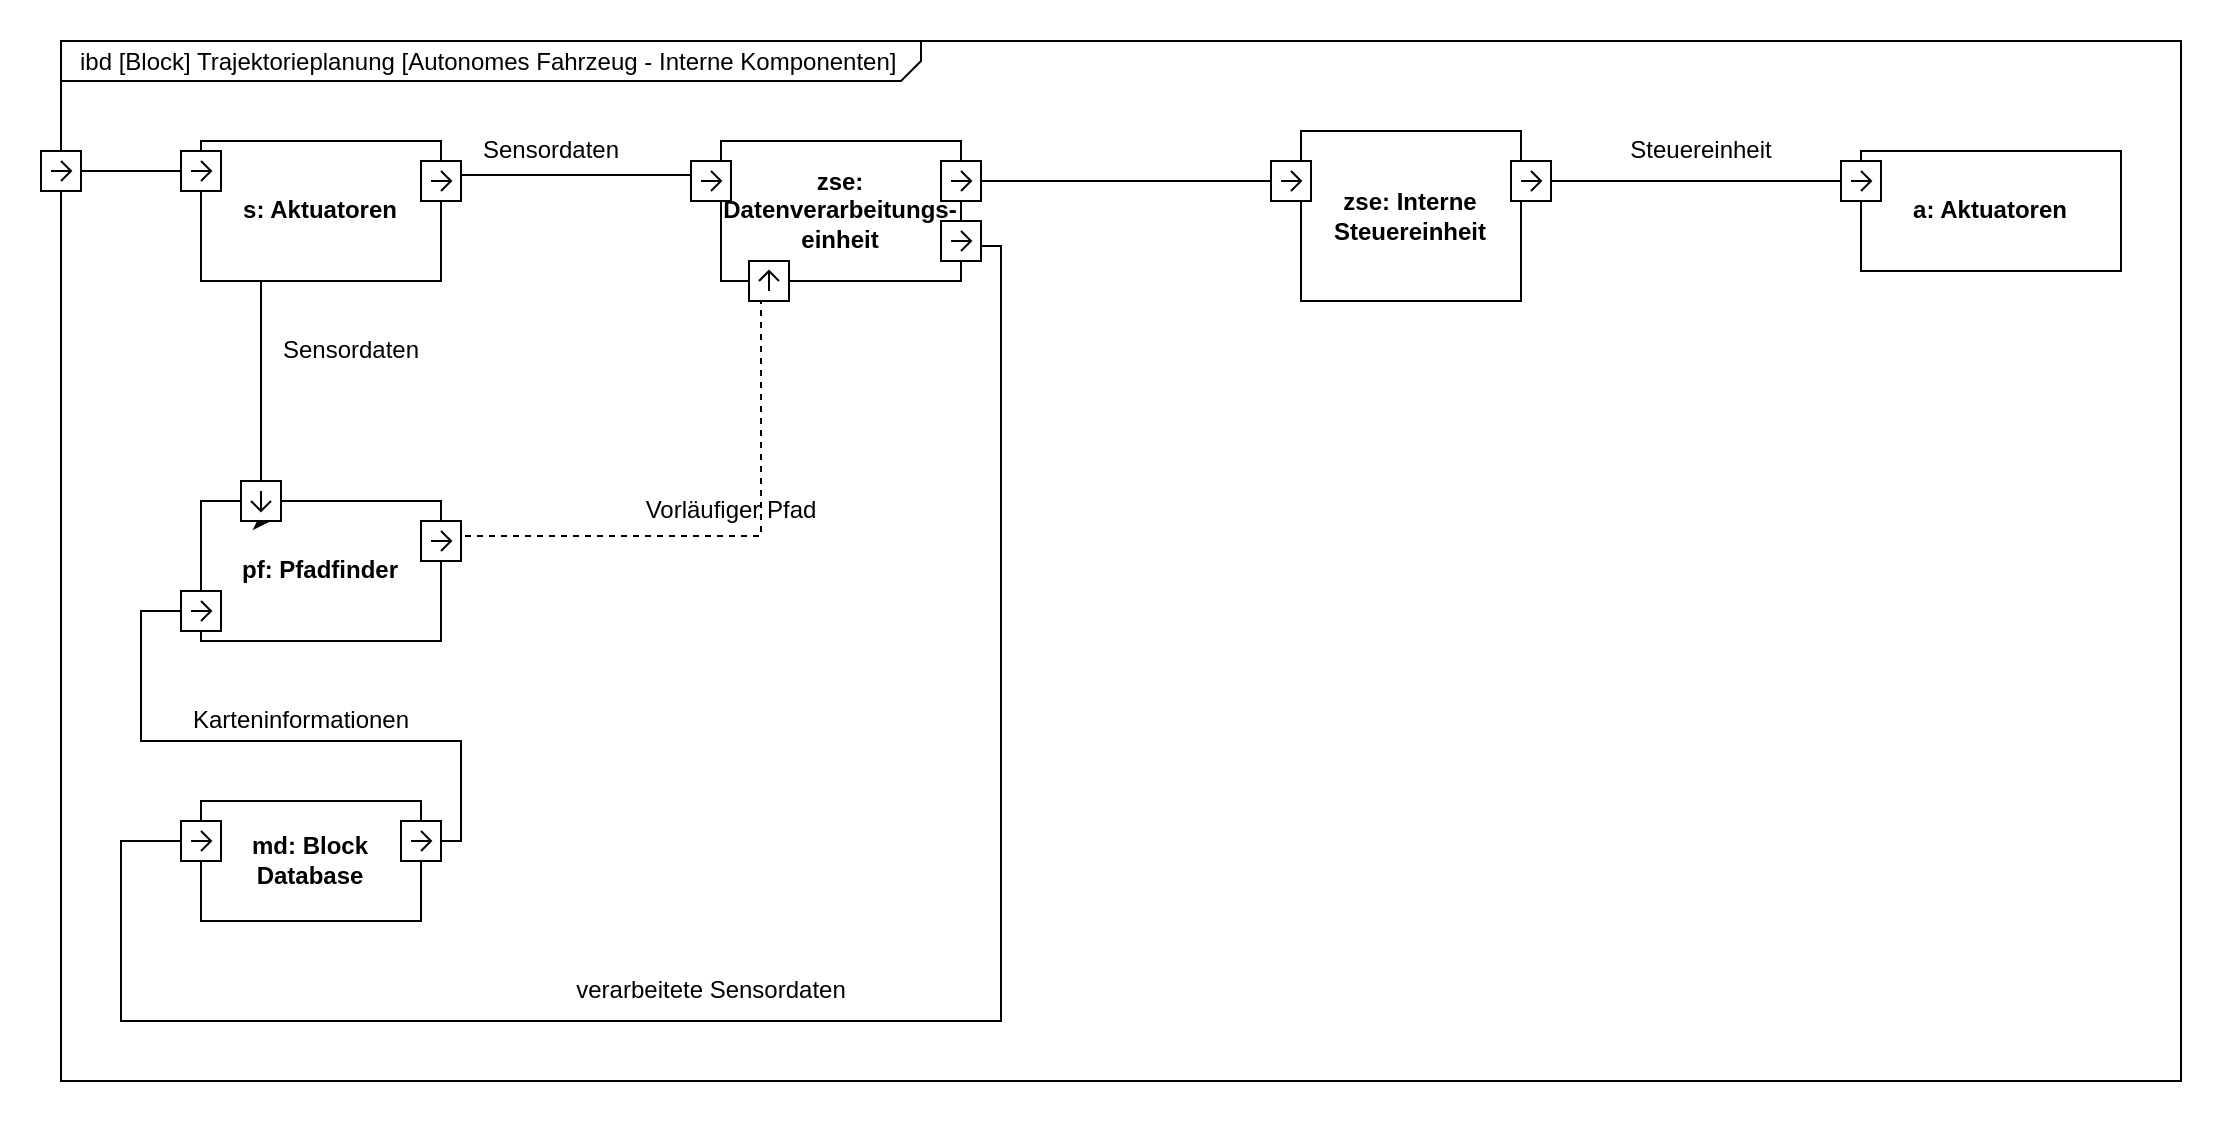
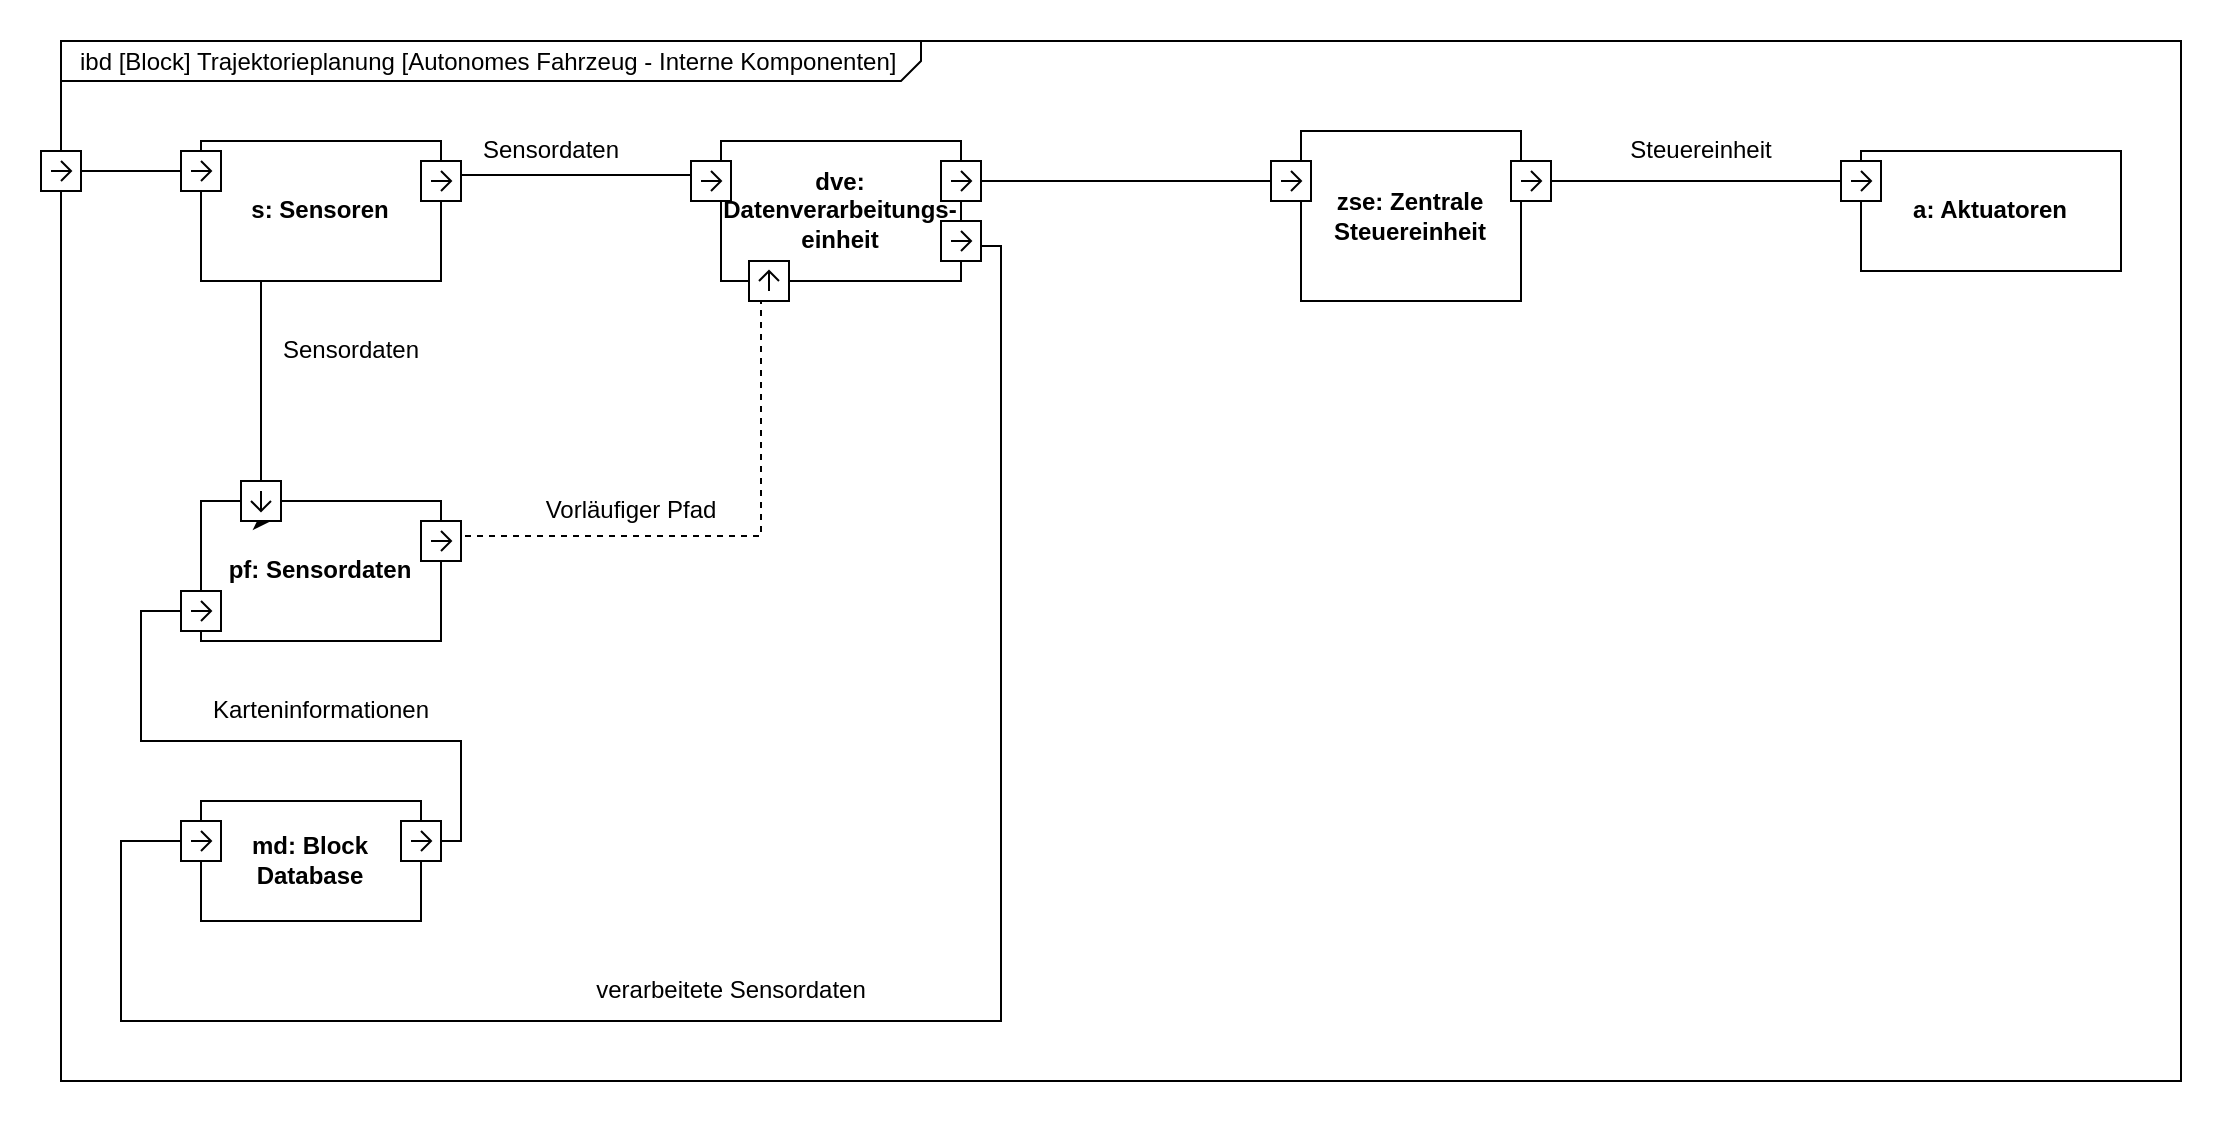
  <mxCell id="0" />
  <mxCell id="1" parent="0" />
  <mxCell id="2" value="&lt;p style=&quot;margin:0px;margin-top:4px;margin-left:10px;text-align:left;&quot;&gt;ibd [Block] Trajektorieplanung [Autonomes Fahrzeug - Interne Komponenten]&lt;/p&gt;" style="html=1;shape=mxgraph.sysml.package;labelX=430.6;align=left;spacingLeft=10;overflow=fill;recursiveResize=0;" parent="1" vertex="1"><mxGeometry x="30" y="20" width="1060" height="520" as="geometry" /></mxCell>
  <mxCell id="3" style="edgeStyle=orthogonalEdgeStyle;rounded=0;orthogonalLoop=1;jettySize=auto;html=1;exitX=1;exitY=0.25;exitDx=0;exitDy=0;entryX=0;entryY=0.25;entryDx=0;entryDy=0;" parent="1" source="20" target="6" edge="1"><mxGeometry relative="1" as="geometry"><Array as="points"><mxPoint x="485" y="90" /><mxPoint x="650" y="90" /></Array></mxGeometry></mxCell>
- <mxCell id="4" value="zse:&lt;br&gt;Datenverarbeitungs-einheit" style="strokeColor=inherit;fillColor=inherit;gradientColor=inherit;shape=rect;html=1;fontStyle=1;whiteSpace=wrap;align=center;" parent="1" vertex="1"><mxGeometry x="360" y="70" width="120" height="70" as="geometry" /></mxCell>
+ <mxCell id="4" value="dve:&lt;br&gt;Datenverarbeitungs-einheit" style="strokeColor=inherit;fillColor=inherit;gradientColor=inherit;shape=rect;html=1;fontStyle=1;whiteSpace=wrap;align=center;" parent="1" vertex="1"><mxGeometry x="360" y="70" width="120" height="70" as="geometry" /></mxCell>
  <mxCell id="5" style="edgeStyle=orthogonalEdgeStyle;rounded=0;orthogonalLoop=1;jettySize=auto;html=1;exitX=1;exitY=0.25;exitDx=0;exitDy=0;entryX=0;entryY=0.25;entryDx=0;entryDy=0;" parent="1" source="18" target="10" edge="1"><mxGeometry relative="1" as="geometry"><Array as="points"><mxPoint x="715" y="90" /><mxPoint x="810" y="90" /><mxPoint x="810" y="85" /></Array></mxGeometry></mxCell>
- <mxCell id="6" value="zse: Interne Steuereinheit" style="strokeColor=inherit;fillColor=inherit;gradientColor=inherit;shape=rect;html=1;fontStyle=1;whiteSpace=wrap;align=center;" parent="1" vertex="1"><mxGeometry x="650" y="65" width="110" height="85" as="geometry" /></mxCell>
+ <mxCell id="6" value="zse: Zentrale Steuereinheit" style="strokeColor=inherit;fillColor=inherit;gradientColor=inherit;shape=rect;html=1;fontStyle=1;whiteSpace=wrap;align=center;" parent="1" vertex="1"><mxGeometry x="650" y="65" width="110" height="85" as="geometry" /></mxCell>
  <mxCell id="7" style="edgeStyle=orthogonalEdgeStyle;rounded=0;orthogonalLoop=1;jettySize=auto;html=1;exitX=0.5;exitY=0;exitDx=0;exitDy=0;exitPerimeter=0;entryX=0;entryY=0.25;entryDx=0;entryDy=0;" parent="1" source="8" target="14" edge="1"><mxGeometry relative="1" as="geometry"><Array as="points"><mxPoint x="100" y="85" /></Array></mxGeometry></mxCell>
  <mxCell id="8" value="" style="html=1;shape=mxgraph.sysml.port;sysMLPortType=flowN;rotation=90;" parent="1" vertex="1"><mxGeometry x="20" y="75" width="20" height="20" as="geometry" /></mxCell>
  <mxCell id="9" value="md: Block Database" style="strokeColor=inherit;fillColor=inherit;gradientColor=inherit;shape=rect;html=1;fontStyle=1;whiteSpace=wrap;align=center;" parent="1" vertex="1"><mxGeometry x="100" y="400" width="110" height="60" as="geometry" /></mxCell>
  <mxCell id="10" value="a: Aktuatoren" style="strokeColor=inherit;fillColor=inherit;gradientColor=inherit;shape=rect;html=1;fontStyle=1;whiteSpace=wrap;align=center;" parent="1" vertex="1"><mxGeometry x="930" y="75" width="130" height="60" as="geometry" /></mxCell>
- <mxCell id="11" value="pf: Pfadfinder" style="strokeColor=inherit;fillColor=inherit;gradientColor=inherit;shape=rect;html=1;fontStyle=1;whiteSpace=wrap;align=center;" parent="1" vertex="1"><mxGeometry x="100" y="250" width="120" height="70" as="geometry" /></mxCell>
+ <mxCell id="11" value="pf: Sensordaten" style="strokeColor=inherit;fillColor=inherit;gradientColor=inherit;shape=rect;html=1;fontStyle=1;whiteSpace=wrap;align=center;" parent="1" vertex="1"><mxGeometry x="100" y="250" width="120" height="70" as="geometry" /></mxCell>
  <mxCell id="12" style="edgeStyle=orthogonalEdgeStyle;rounded=0;orthogonalLoop=1;jettySize=auto;html=1;exitX=0.25;exitY=1;exitDx=0;exitDy=0;entryX=0.25;entryY=0;entryDx=0;entryDy=0;" parent="1" source="37" target="11" edge="1"><mxGeometry relative="1" as="geometry" /></mxCell>
  <mxCell id="13" style="edgeStyle=orthogonalEdgeStyle;rounded=0;orthogonalLoop=1;jettySize=auto;html=1;exitX=1;exitY=0.25;exitDx=0;exitDy=0;entryX=0;entryY=0.25;entryDx=0;entryDy=0;" parent="1" source="22" target="4" edge="1"><mxGeometry relative="1" as="geometry" /></mxCell>
- <mxCell id="14" value="s: Aktuatoren" style="strokeColor=inherit;fillColor=inherit;gradientColor=inherit;shape=rect;html=1;fontStyle=1;whiteSpace=wrap;align=center;" parent="1" vertex="1"><mxGeometry x="100" y="70" width="120" height="70" as="geometry" /></mxCell>
+ <mxCell id="14" value="s: Sensoren" style="strokeColor=inherit;fillColor=inherit;gradientColor=inherit;shape=rect;html=1;fontStyle=1;whiteSpace=wrap;align=center;" parent="1" vertex="1"><mxGeometry x="100" y="70" width="120" height="70" as="geometry" /></mxCell>
  <mxCell id="15" value="" style="html=1;shape=mxgraph.sysml.port;sysMLPortType=flowN;rotation=90;" parent="1" vertex="1"><mxGeometry x="200" y="410" width="20" height="20" as="geometry" /></mxCell>
  <mxCell id="16" value="" style="html=1;shape=mxgraph.sysml.port;sysMLPortType=flowN;rotation=90;" parent="1" vertex="1"><mxGeometry x="920" y="80" width="20" height="20" as="geometry" /></mxCell>
  <mxCell id="17" value="" style="edgeStyle=orthogonalEdgeStyle;rounded=0;orthogonalLoop=1;jettySize=auto;html=1;exitX=1;exitY=0.25;exitDx=0;exitDy=0;entryX=0;entryY=0.25;entryDx=0;entryDy=0;" parent="1" source="6" target="18" edge="1"><mxGeometry relative="1" as="geometry"><mxPoint x="710" y="86" as="sourcePoint" /><mxPoint x="900" y="85" as="targetPoint" /></mxGeometry></mxCell>
  <mxCell id="18" value="" style="html=1;shape=mxgraph.sysml.port;sysMLPortType=flowN;rotation=90;" parent="1" vertex="1"><mxGeometry x="755" y="80" width="20" height="20" as="geometry" /></mxCell>
  <mxCell id="19" value="" style="edgeStyle=orthogonalEdgeStyle;rounded=0;orthogonalLoop=1;jettySize=auto;html=1;exitX=1;exitY=0.25;exitDx=0;exitDy=0;entryX=0;entryY=0.25;entryDx=0;entryDy=0;" parent="1" source="4" target="20" edge="1"><mxGeometry relative="1" as="geometry"><mxPoint x="480" y="88" as="sourcePoint" /><mxPoint x="600" y="86" as="targetPoint" /></mxGeometry></mxCell>
  <mxCell id="20" value="" style="html=1;shape=mxgraph.sysml.port;sysMLPortType=flowN;rotation=90;" parent="1" vertex="1"><mxGeometry x="470" y="80" width="20" height="20" as="geometry" /></mxCell>
  <mxCell id="21" value="" style="edgeStyle=orthogonalEdgeStyle;rounded=0;orthogonalLoop=1;jettySize=auto;html=1;exitX=1;exitY=0.25;exitDx=0;exitDy=0;entryX=0;entryY=0.25;entryDx=0;entryDy=0;" parent="1" source="24" target="22" edge="1"><mxGeometry relative="1" as="geometry"><mxPoint x="220" y="88" as="sourcePoint" /><mxPoint x="360" y="88" as="targetPoint" /><Array as="points"><mxPoint x="225" y="87" /><mxPoint x="360" y="87" /></Array></mxGeometry></mxCell>
  <mxCell id="22" value="" style="html=1;shape=mxgraph.sysml.port;sysMLPortType=flowN;rotation=90;" parent="1" vertex="1"><mxGeometry x="345" y="80" width="20" height="20" as="geometry" /></mxCell>
  <mxCell id="23" value="" style="edgeStyle=orthogonalEdgeStyle;rounded=0;orthogonalLoop=1;jettySize=auto;html=1;exitX=1;exitY=0.25;exitDx=0;exitDy=0;entryX=0;entryY=0.25;entryDx=0;entryDy=0;" parent="1" source="14" target="24" edge="1"><mxGeometry relative="1" as="geometry"><mxPoint x="220" y="88" as="sourcePoint" /><mxPoint x="360" y="80" as="targetPoint" /><Array as="points" /></mxGeometry></mxCell>
  <mxCell id="24" value="" style="html=1;shape=mxgraph.sysml.port;sysMLPortType=flowN;rotation=90;" parent="1" vertex="1"><mxGeometry x="210" y="80" width="20" height="20" as="geometry" /></mxCell>
  <mxCell id="25" value="" style="edgeStyle=orthogonalEdgeStyle;rounded=0;orthogonalLoop=1;jettySize=auto;html=1;exitX=1;exitY=0.75;exitDx=0;exitDy=0;entryX=0;entryY=0.75;entryDx=0;entryDy=0;" parent="1" source="4" target="26" edge="1"><mxGeometry relative="1" as="geometry"><mxPoint x="480" y="123" as="sourcePoint" /><mxPoint x="300" y="375" as="targetPoint" /><Array as="points"><mxPoint x="500" y="123" /><mxPoint x="500" y="510" /><mxPoint x="60" y="510" /><mxPoint x="60" y="420" /><mxPoint x="95" y="420" /></Array></mxGeometry></mxCell>
  <mxCell id="26" value="" style="html=1;shape=mxgraph.sysml.port;sysMLPortType=flowN;rotation=90;" parent="1" vertex="1"><mxGeometry x="90" y="410" width="20" height="20" as="geometry" /></mxCell>
  <mxCell id="27" value="" style="edgeStyle=orthogonalEdgeStyle;rounded=0;orthogonalLoop=1;jettySize=auto;html=1;entryX=0;entryY=0.75;entryDx=0;entryDy=0;" parent="1" source="15" target="28" edge="1"><mxGeometry relative="1" as="geometry"><mxPoint x="220" y="390" as="sourcePoint" /><mxPoint x="100" y="303" as="targetPoint" /><Array as="points"><mxPoint x="230" y="420" /><mxPoint x="230" y="370" /><mxPoint x="70" y="370" /><mxPoint x="70" y="305" /><mxPoint x="95" y="305" /></Array></mxGeometry></mxCell>
  <mxCell id="28" value="" style="html=1;shape=mxgraph.sysml.port;sysMLPortType=flowN;rotation=90;" parent="1" vertex="1"><mxGeometry x="90" y="295" width="20" height="20" as="geometry" /></mxCell>
  <mxCell id="29" value="Sensordaten" style="text;html=1;align=center;verticalAlign=middle;resizable=0;points=[];autosize=1;strokeColor=none;fillColor=none;" parent="1" vertex="1"><mxGeometry x="230" y="60" width="90" height="30" as="geometry" /></mxCell>
  <mxCell id="30" value="Sensordaten" style="text;html=1;align=center;verticalAlign=middle;resizable=0;points=[];autosize=1;strokeColor=none;fillColor=none;" parent="1" vertex="1"><mxGeometry x="130" y="160" width="90" height="30" as="geometry" /></mxCell>
- <mxCell id="31" value="verarbeitete Sensordaten" style="text;html=1;align=center;verticalAlign=middle;resizable=0;points=[];autosize=1;strokeColor=none;fillColor=none;" parent="1" vertex="1"><mxGeometry x="275" y="480" width="160" height="30" as="geometry" /></mxCell>
- <mxCell id="32" value="Vorläufiger Pfad" style="text;html=1;align=center;verticalAlign=middle;resizable=0;points=[];autosize=1;strokeColor=none;fillColor=none;" parent="1" vertex="1"><mxGeometry x="310" y="240" width="110" height="30" as="geometry" /></mxCell>
- <mxCell id="33" value="Karteninformationen" style="text;html=1;align=center;verticalAlign=middle;resizable=0;points=[];autosize=1;strokeColor=none;fillColor=none;" parent="1" vertex="1"><mxGeometry x="85" y="345" width="130" height="30" as="geometry" /></mxCell>
+ <mxCell id="31" value="verarbeitete Sensordaten" style="text;html=1;align=center;verticalAlign=middle;resizable=0;points=[];autosize=1;strokeColor=none;fillColor=none;" parent="1" vertex="1"><mxGeometry x="285" y="480" width="160" height="30" as="geometry" /></mxCell>
+ <mxCell id="32" value="Vorläufiger Pfad" style="text;html=1;align=center;verticalAlign=middle;resizable=0;points=[];autosize=1;strokeColor=none;fillColor=none;" parent="1" vertex="1"><mxGeometry x="260" y="240" width="110" height="30" as="geometry" /></mxCell>
+ <mxCell id="33" value="Karteninformationen" style="text;html=1;align=center;verticalAlign=middle;resizable=0;points=[];autosize=1;strokeColor=none;fillColor=none;" parent="1" vertex="1"><mxGeometry x="95" y="340" width="130" height="30" as="geometry" /></mxCell>
  <mxCell id="34" value="Steuereinheit" style="text;html=1;align=center;verticalAlign=middle;resizable=0;points=[];autosize=1;strokeColor=none;fillColor=none;" parent="1" vertex="1"><mxGeometry x="800" y="60" width="100" height="30" as="geometry" /></mxCell>
  <mxCell id="35" value="" style="edgeStyle=orthogonalEdgeStyle;rounded=0;orthogonalLoop=1;jettySize=auto;html=1;exitX=1;exitY=0.25;exitDx=0;exitDy=0;entryX=0.25;entryY=1;entryDx=0;entryDy=0;dashed=1;" parent="1" source="11" target="4" edge="1"><mxGeometry relative="1" as="geometry"><mxPoint x="220" y="268" as="sourcePoint" /><mxPoint x="390" y="150" as="targetPoint" /><Array as="points"><mxPoint x="380" y="267" /><mxPoint x="380" y="140" /></Array></mxGeometry></mxCell>
  <mxCell id="36" value="" style="edgeStyle=orthogonalEdgeStyle;rounded=0;orthogonalLoop=1;jettySize=auto;html=1;exitX=0.25;exitY=1;exitDx=0;exitDy=0;entryX=0.25;entryY=0;entryDx=0;entryDy=0;" parent="1" source="14" target="37" edge="1"><mxGeometry relative="1" as="geometry"><mxPoint x="130" y="140" as="sourcePoint" /><mxPoint x="130" y="250" as="targetPoint" /><Array as="points"><mxPoint x="130" y="260" /></Array></mxGeometry></mxCell>
  <mxCell id="37" value="" style="html=1;shape=mxgraph.sysml.port;sysMLPortType=flowN;rotation=-180;" parent="1" vertex="1"><mxGeometry x="120" y="240" width="20" height="20" as="geometry" /></mxCell>
  <mxCell id="38" value="" style="html=1;shape=mxgraph.sysml.port;sysMLPortType=flowN;rotation=90;" parent="1" vertex="1"><mxGeometry x="635" y="80" width="20" height="20" as="geometry" /></mxCell>
  <mxCell id="39" value="" style="html=1;shape=mxgraph.sysml.port;sysMLPortType=flowN;rotation=0;" parent="1" vertex="1"><mxGeometry x="374" y="130" width="20" height="20" as="geometry" /></mxCell>
  <mxCell id="40" value="" style="html=1;shape=mxgraph.sysml.port;sysMLPortType=flowN;rotation=90;" parent="1" vertex="1"><mxGeometry x="90" y="75" width="20" height="20" as="geometry" /></mxCell>
  <mxCell id="41" value="" style="html=1;shape=mxgraph.sysml.port;sysMLPortType=flowN;rotation=90;" parent="1" vertex="1"><mxGeometry x="470" y="110" width="20" height="20" as="geometry" /></mxCell>
  <mxCell id="42" value="" style="html=1;shape=mxgraph.sysml.port;sysMLPortType=flowN;rotation=90;" parent="1" vertex="1"><mxGeometry x="210" y="260" width="20" height="20" as="geometry" /></mxCell>
